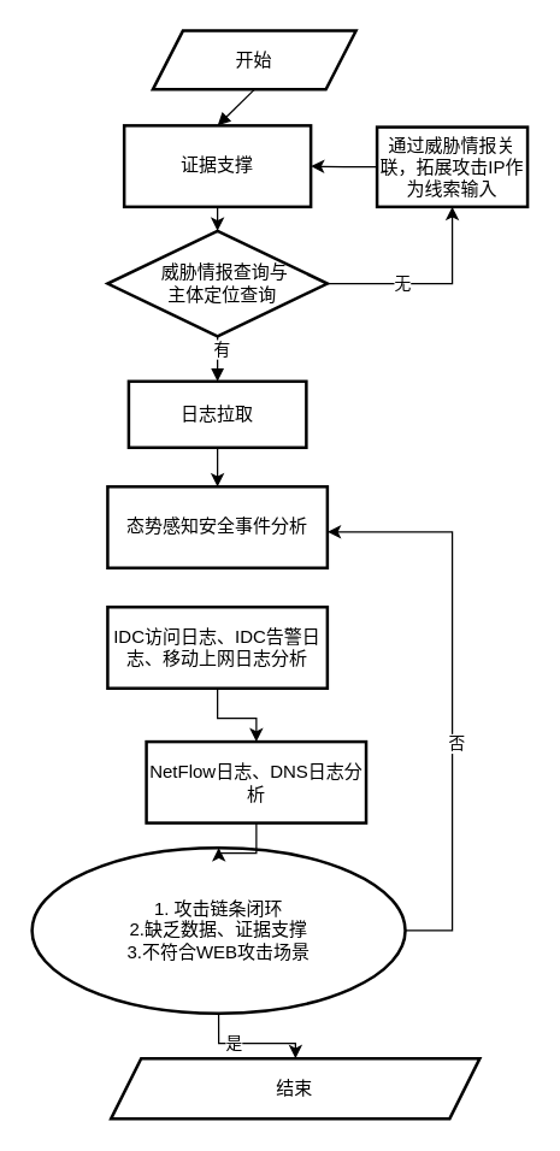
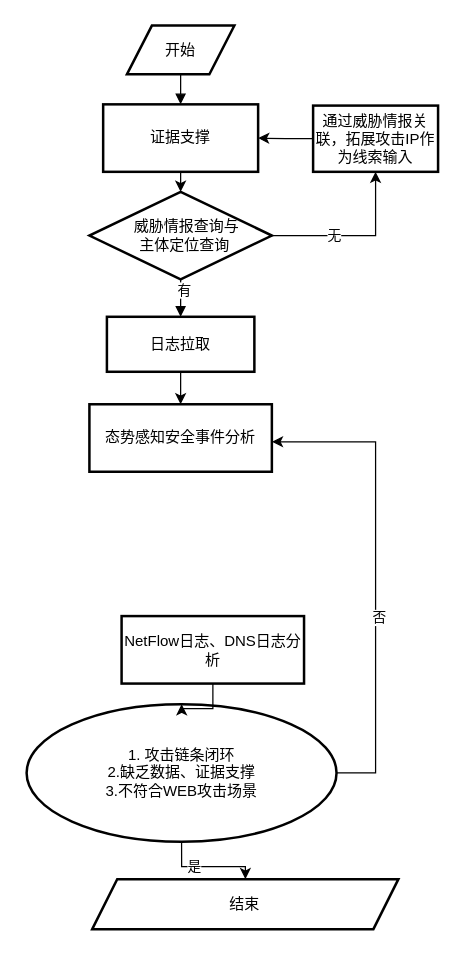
  <mxCell id="0" />
  <mxCell id="1" parent="0" />
- <mxCell id="2" value="开始" style="shape=parallelogram;perimeter=parallelogramPerimeter;fixedSize=1;strokeWidth=2;whiteSpace=wrap;" vertex="1" parent="1"><mxGeometry x="101" y="20" width="135" height="39" as="geometry" /></mxCell>
+ <mxCell id="2" value="开始" style="shape=parallelogram;perimeter=parallelogramPerimeter;fixedSize=1;strokeWidth=2;whiteSpace=wrap;" vertex="1" parent="1"><mxGeometry x="101" y="20" width="86" height="39" as="geometry" /></mxCell>
  <mxCell id="3" value="" style="edgeStyle=orthogonalEdgeStyle;rounded=0;orthogonalLoop=1;jettySize=auto;html=1;exitX=0.5;exitY=1;exitDx=0;exitDy=0;entryX=0.5;entryY=0;entryDx=0;entryDy=0;" edge="1" parent="1" source="4" target="23"><mxGeometry relative="1" as="geometry"><mxPoint x="144" y="173" as="targetPoint" /></mxGeometry></mxCell>
  <mxCell id="4" value="证据支撑" style="whiteSpace=wrap;strokeWidth=2;" vertex="1" parent="1"><mxGeometry x="82" y="83" width="124" height="54" as="geometry" /></mxCell>
  <mxCell id="5" value="" style="edgeStyle=orthogonalEdgeStyle;rounded=0;orthogonalLoop=1;jettySize=auto;html=1;" edge="1" parent="1" source="6" target="7"><mxGeometry relative="1" as="geometry" /></mxCell>
  <mxCell id="6" value="日志拉取" style="whiteSpace=wrap;strokeWidth=2;" vertex="1" parent="1"><mxGeometry x="85" y="253" width="118" height="44" as="geometry" /></mxCell>
  <mxCell id="7" value="态势感知安全事件分析" style="whiteSpace=wrap;strokeWidth=2;" vertex="1" parent="1"><mxGeometry x="71" y="323" width="146" height="54" as="geometry" /></mxCell>
  <mxCell id="8" style="edgeStyle=orthogonalEdgeStyle;rounded=0;orthogonalLoop=1;jettySize=auto;html=1;entryX=1;entryY=0.5;entryDx=0;entryDy=0;exitX=1;exitY=0.5;exitDx=0;exitDy=0;" edge="1" parent="1" source="12"><mxGeometry relative="1" as="geometry"><mxPoint x="268.05" y="591" as="sourcePoint" /><mxPoint x="217.05" y="353" as="targetPoint" /><Array as="points"><mxPoint x="300" y="618" /><mxPoint x="300" y="353" /></Array></mxGeometry></mxCell>
  <mxCell id="9" value="否" style="edgeLabel;html=1;align=center;verticalAlign=middle;resizable=0;points=[];" vertex="1" connectable="0" parent="8"><mxGeometry x="-0.178" y="-2" relative="1" as="geometry"><mxPoint as="offset" /></mxGeometry></mxCell>
  <mxCell id="10" value="" style="edgeStyle=orthogonalEdgeStyle;rounded=0;orthogonalLoop=1;jettySize=auto;html=1;" edge="1" parent="1" source="12" target="13"><mxGeometry relative="1" as="geometry" /></mxCell>
  <mxCell id="11" value="是" style="edgeLabel;html=1;align=center;verticalAlign=middle;resizable=0;points=[];" vertex="1" connectable="0" parent="10"><mxGeometry x="-0.263" y="1" relative="1" as="geometry"><mxPoint as="offset" /></mxGeometry></mxCell>
  <mxCell id="12" value="1. 攻击链条闭环&#10;2.缺乏数据、证据支撑&#10;3.不符合WEB攻击场景" style="ellipse;strokeWidth=2;whiteSpace=wrap;" vertex="1" parent="1"><mxGeometry x="20.75" y="563" width="248" height="110" as="geometry" /></mxCell>
  <mxCell id="13" value="结束" style="shape=parallelogram;perimeter=parallelogramPerimeter;fixedSize=1;strokeWidth=2;whiteSpace=wrap;" vertex="1" parent="1"><mxGeometry x="73.25" y="703" width="245" height="40" as="geometry" /></mxCell>
  <mxCell id="14" value="" style="curved=1;startArrow=none;endArrow=block;exitX=0.5;exitY=1;entryX=0.5;entryY=0;rounded=0;exitDx=0;exitDy=0;" edge="1" parent="1" source="2" target="4"><mxGeometry relative="1" as="geometry"><Array as="points" /><mxPoint x="144" y="3" as="sourcePoint" /></mxGeometry></mxCell>
  <mxCell id="15" value="" style="curved=1;startArrow=none;endArrow=block;entryX=0.5;entryY=0;rounded=0;exitX=0.5;exitY=1;exitDx=0;exitDy=0;" edge="1" parent="1" source="23" target="6"><mxGeometry relative="1" as="geometry"><Array as="points" /><mxPoint x="144" y="221" as="sourcePoint" /></mxGeometry></mxCell>
  <mxCell id="16" value="有" style="edgeLabel;html=1;align=center;verticalAlign=middle;resizable=0;points=[];" vertex="1" connectable="0" parent="15"><mxGeometry x="-0.458" y="2" relative="1" as="geometry"><mxPoint as="offset" /></mxGeometry></mxCell>
- <mxCell id="17" value="IDC访问日志、IDC告警日志、移动上网日志分析" style="whiteSpace=wrap;strokeWidth=2;" vertex="1" parent="1"><mxGeometry x="71" y="403" width="146" height="54" as="geometry" /></mxCell>
- <mxCell id="18" value="" style="edgeStyle=orthogonalEdgeStyle;rounded=0;orthogonalLoop=1;jettySize=auto;html=1;exitX=0.5;exitY=1;exitDx=0;exitDy=0;" edge="1" parent="1" target="20" source="17"><mxGeometry relative="1" as="geometry"><mxPoint x="144" y="472" as="sourcePoint" /></mxGeometry></mxCell>
  <mxCell id="19" value="" style="edgeStyle=orthogonalEdgeStyle;rounded=0;orthogonalLoop=1;jettySize=auto;html=1;" edge="1" parent="1" source="20" target="12"><mxGeometry relative="1" as="geometry" /></mxCell>
  <mxCell id="20" value="NetFlow日志、DNS日志分析" style="whiteSpace=wrap;strokeWidth=2;fontStyle=0" vertex="1" parent="1"><mxGeometry x="96.75" y="492.5" width="146" height="54" as="geometry" /></mxCell>
  <mxCell id="21" style="edgeStyle=orthogonalEdgeStyle;rounded=0;orthogonalLoop=1;jettySize=auto;html=1;entryX=0.5;entryY=1;entryDx=0;entryDy=0;" edge="1" parent="1" source="23" target="25"><mxGeometry relative="1" as="geometry" /></mxCell>
  <mxCell id="22" value="无" style="edgeLabel;html=1;align=center;verticalAlign=middle;resizable=0;points=[];" vertex="1" connectable="0" parent="21"><mxGeometry x="-0.265" y="1" relative="1" as="geometry"><mxPoint as="offset" /></mxGeometry></mxCell>
  <mxCell id="23" value="&amp;nbsp; &amp;nbsp;威胁情报查询与&lt;div&gt;&amp;nbsp; 主体定位查询&lt;/div&gt;" style="rhombus;whiteSpace=wrap;html=1;strokeWidth=2;" vertex="1" parent="1"><mxGeometry x="71" y="153" width="146" height="70" as="geometry" /></mxCell>
  <mxCell id="24" value="" style="edgeStyle=orthogonalEdgeStyle;rounded=0;orthogonalLoop=1;jettySize=auto;html=1;" edge="1" parent="1" source="25" target="4"><mxGeometry relative="1" as="geometry" /></mxCell>
  <mxCell id="25" value="通过威胁情报关联，拓展攻击IP作为线索输入" style="rounded=0;whiteSpace=wrap;html=1;strokeWidth=2;" vertex="1" parent="1"><mxGeometry x="250" y="84" width="100" height="53" as="geometry" /></mxCell>
